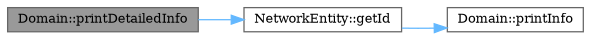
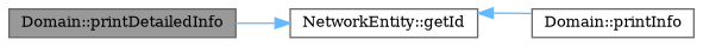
  digraph {
    fontname="DejaVu Serif"
    rankdir=LR
    node [color=grey40 fillcolor=white fontname="DejaVu Serif" fontsize=10 shape=box style=filled]
    edge [color=steelblue1 fontname="DejaVu Serif" fontsize=10 labelfontname=Helvetica labelfontsize=10 style=solid]
    n1 [color=gray40 fillcolor=grey60 fontcolor=black height=0.2 label="Domain::printDetailedInfo" width=0.4]
    n2 [height=0.2 label="NetworkEntity::getId" width=0.4]
    n3 [height=0.2 label="Domain::printInfo" width=0.4]
    n1 -> n2
-   n2 -> n3
+   n3 -> n2
  }
